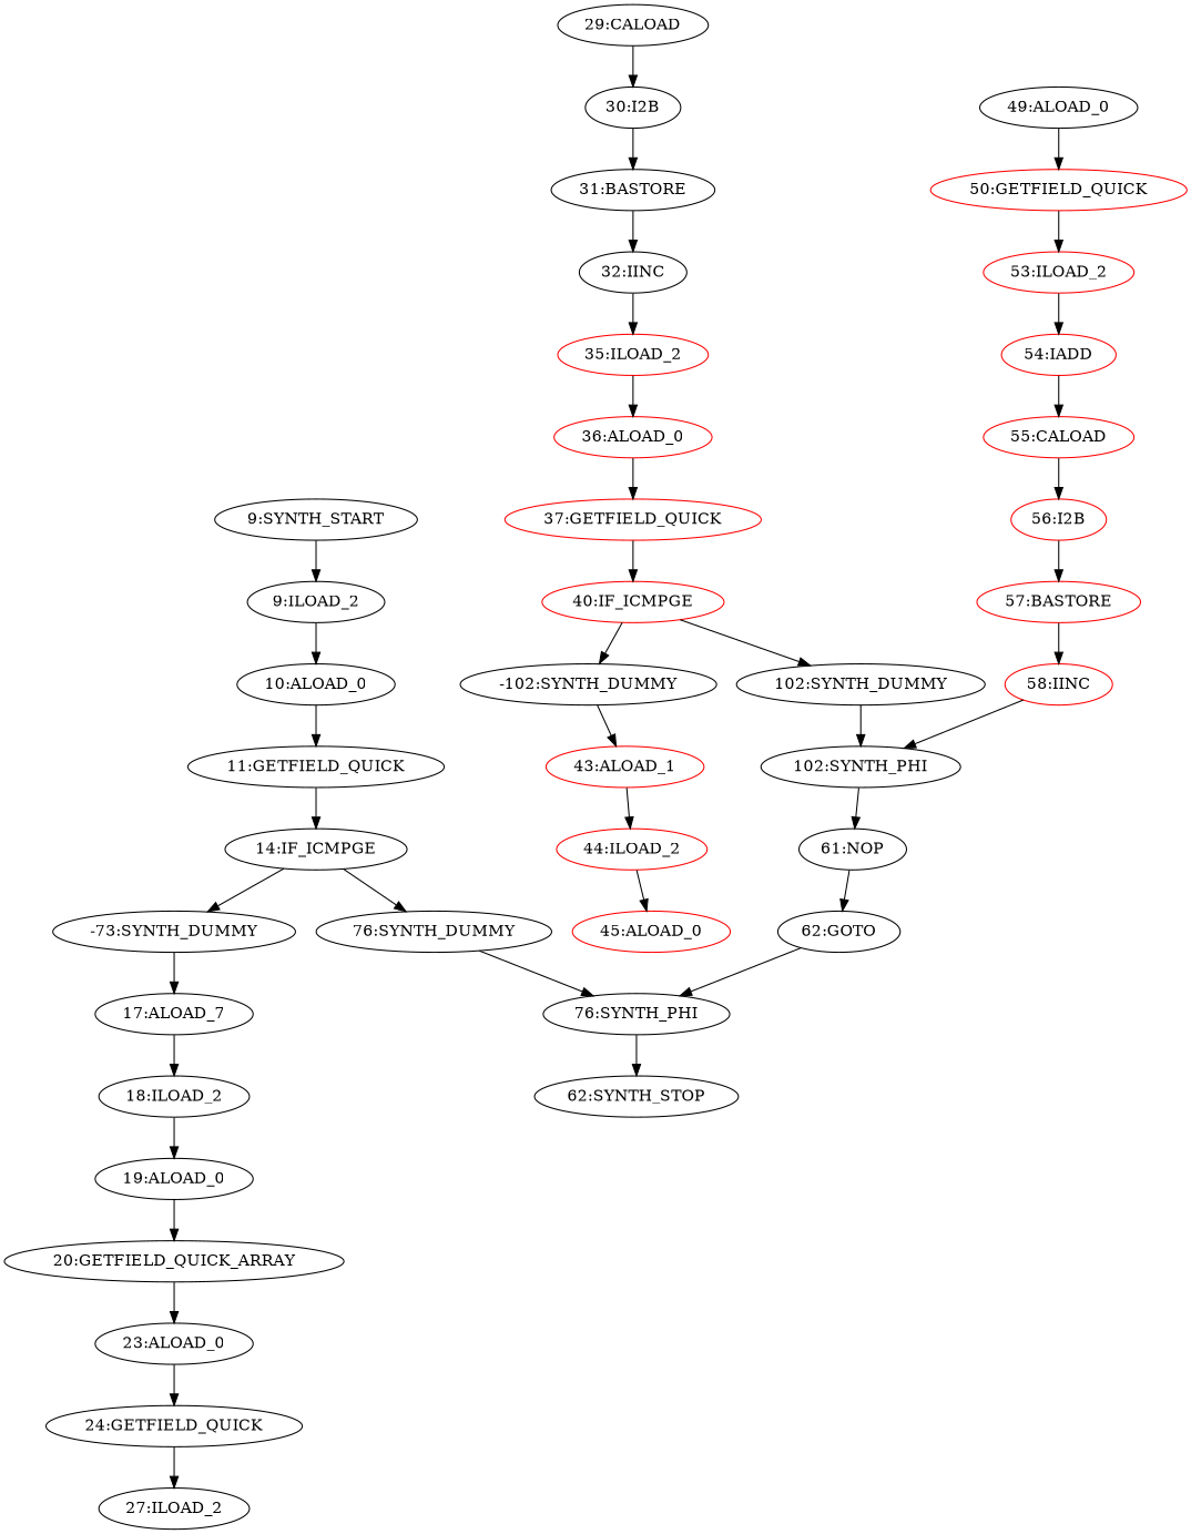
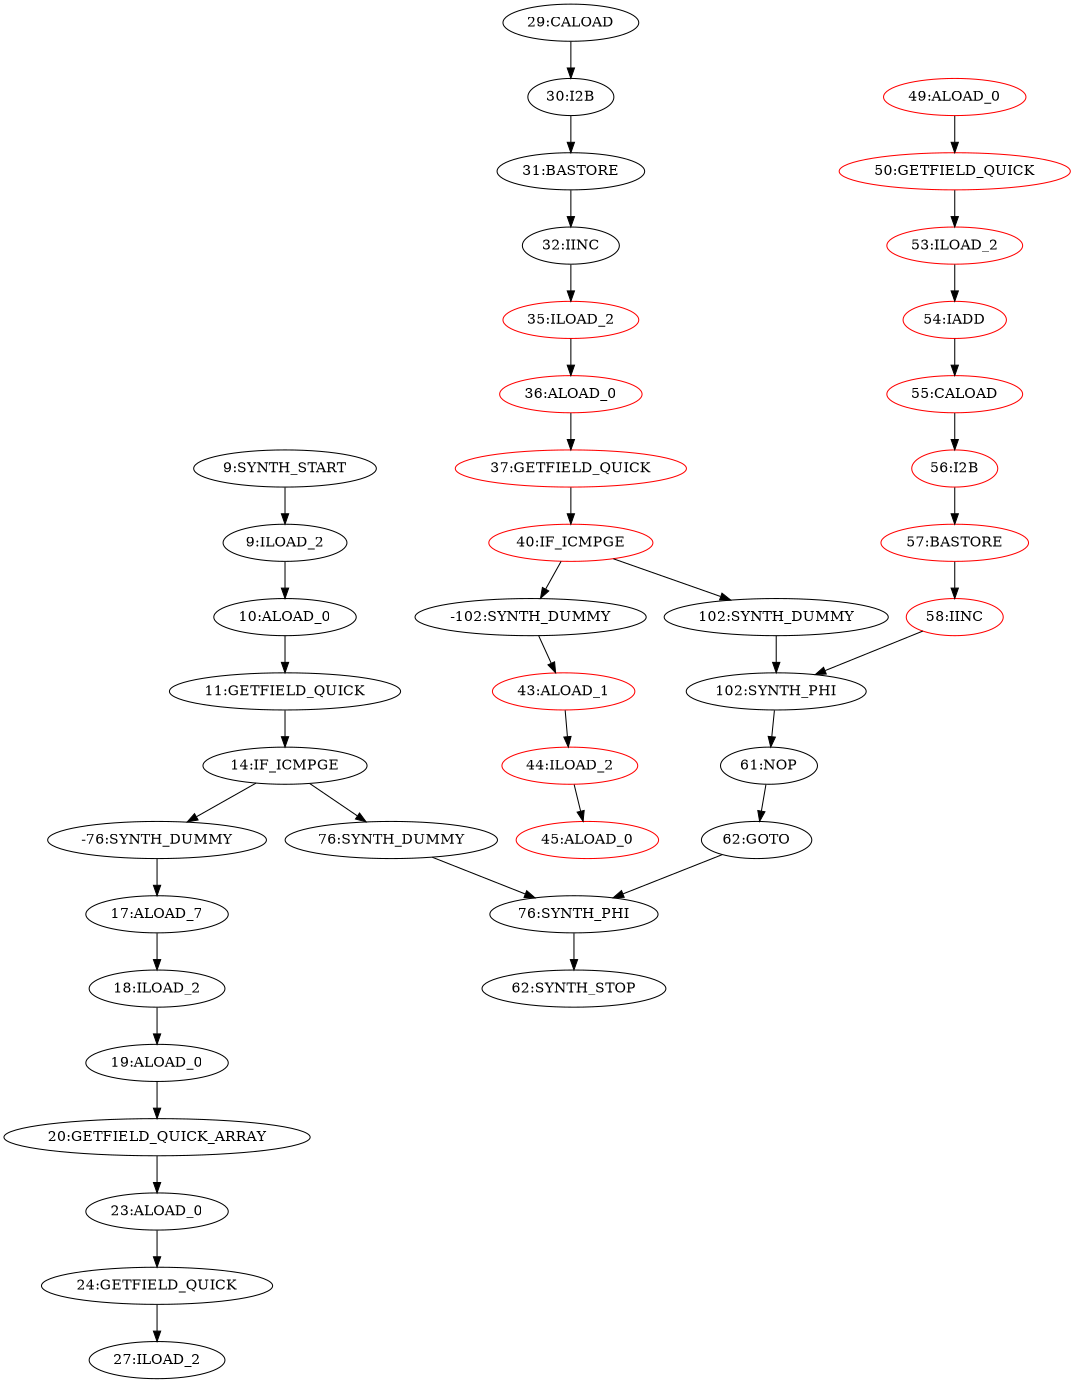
  digraph {
    "9:SYNTH_START"
    "9:ILOAD_2"
    "10:ALOAD_0"
    "11:GETFIELD_QUICK"
    "14:IF_ICMPGE"
    "76:SYNTH_DUMMY"
-   "-76:SYNTH_DUMMY" [label="-73:SYNTH_DUMMY"]
+   "-76:SYNTH_DUMMY"
    "76:SYNTH_PHI"
    n9 [label="17:ALOAD_7"]
    "62:SYNTH_STOP"
    "18:ILOAD_2"
    "19:ALOAD_0"
    "20:GETFIELD_QUICK_ARRAY"
    "23:ALOAD_0"
    "24:GETFIELD_QUICK"
    "27:ILOAD_2"
    "29:CALOAD"
    "30:I2B"
    "31:BASTORE"
    "32:IINC"
    "35:ILOAD_2" [color=red]
    "36:ALOAD_0" [color=red]
    "37:GETFIELD_QUICK" [color=red]
    "40:IF_ICMPGE" [color=red]
    "102:SYNTH_DUMMY"
    "-102:SYNTH_DUMMY"
    "102:SYNTH_PHI"
    "43:ALOAD_1" [color=red]
    "61:NOP"
    "44:ILOAD_2" [color=red]
    "62:GOTO"
    "45:ALOAD_0" [color=red]
-   "49:ALOAD_0" [color=black]
+   "49:ALOAD_0" [color=red]
    "50:GETFIELD_QUICK" [color=red]
    "53:ILOAD_2" [color=red]
    "54:IADD" [color=red]
    "55:CALOAD" [color=red]
    "56:I2B" [color=red]
    "57:BASTORE" [color=red]
    "58:IINC" [color=red]
    "9:SYNTH_START" -> "9:ILOAD_2"
    "9:ILOAD_2" -> "10:ALOAD_0"
    "10:ALOAD_0" -> "11:GETFIELD_QUICK"
    "11:GETFIELD_QUICK" -> "14:IF_ICMPGE"
    "14:IF_ICMPGE" -> "76:SYNTH_DUMMY"
    "14:IF_ICMPGE" -> "-76:SYNTH_DUMMY"
    "76:SYNTH_DUMMY" -> "76:SYNTH_PHI"
    "-76:SYNTH_DUMMY" -> n9
    "76:SYNTH_PHI" -> "62:SYNTH_STOP"
    n9 -> "18:ILOAD_2"
    "18:ILOAD_2" -> "19:ALOAD_0"
    "19:ALOAD_0" -> "20:GETFIELD_QUICK_ARRAY"
    "20:GETFIELD_QUICK_ARRAY" -> "23:ALOAD_0"
    "23:ALOAD_0" -> "24:GETFIELD_QUICK"
    "24:GETFIELD_QUICK" -> "27:ILOAD_2"
    "29:CALOAD" -> "30:I2B"
    "30:I2B" -> "31:BASTORE"
    "31:BASTORE" -> "32:IINC"
    "32:IINC" -> "35:ILOAD_2"
    "35:ILOAD_2" -> "36:ALOAD_0"
    "36:ALOAD_0" -> "37:GETFIELD_QUICK"
    "37:GETFIELD_QUICK" -> "40:IF_ICMPGE"
    "40:IF_ICMPGE" -> "102:SYNTH_DUMMY"
    "40:IF_ICMPGE" -> "-102:SYNTH_DUMMY"
    "102:SYNTH_DUMMY" -> "102:SYNTH_PHI"
    "-102:SYNTH_DUMMY" -> "43:ALOAD_1"
    "102:SYNTH_PHI" -> "61:NOP"
    "43:ALOAD_1" -> "44:ILOAD_2"
    "61:NOP" -> "62:GOTO"
    "44:ILOAD_2" -> "45:ALOAD_0"
    "62:GOTO" -> "76:SYNTH_PHI"
    "49:ALOAD_0" -> "50:GETFIELD_QUICK"
    "50:GETFIELD_QUICK" -> "53:ILOAD_2"
    "53:ILOAD_2" -> "54:IADD"
    "54:IADD" -> "55:CALOAD"
    "55:CALOAD" -> "56:I2B"
    "56:I2B" -> "57:BASTORE"
    "57:BASTORE" -> "58:IINC"
    "58:IINC" -> "102:SYNTH_PHI"
  }
